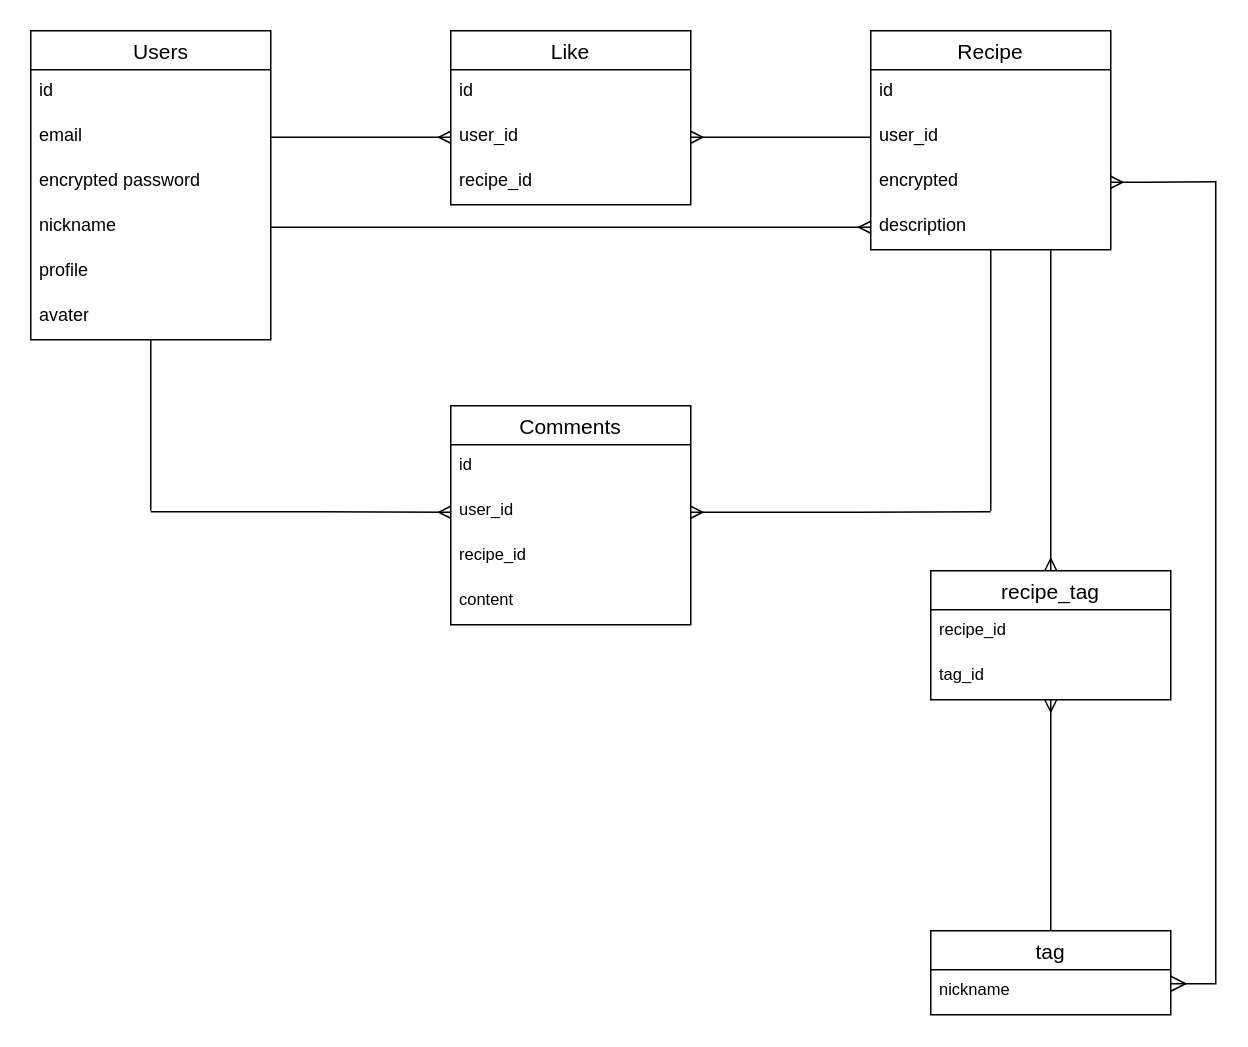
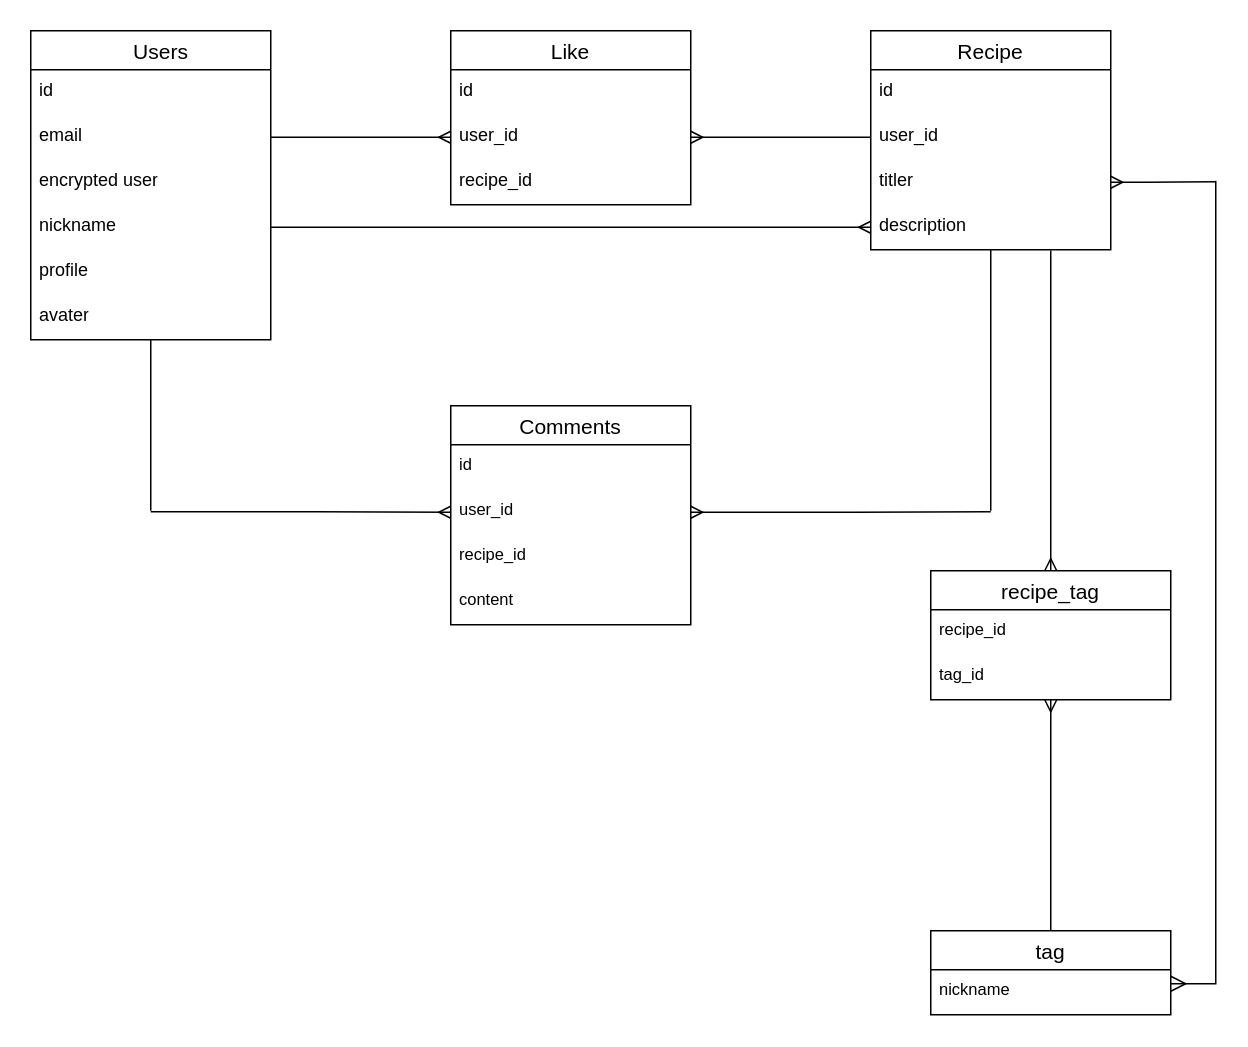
  <mxCell id="0" />
  <mxCell id="1" parent="0" />
  <mxCell id="2" style="edgeStyle=elbowEdgeStyle;shape=connector;rounded=1;html=1;exitX=0.5;exitY=1;exitDx=0;exitDy=0;strokeColor=default;align=center;verticalAlign=middle;fontFamily=Helvetica;fontSize=11;fontColor=default;labelBackgroundColor=default;endArrow=none;endFill=0;" edge="1" parent="1" source="3"><mxGeometry relative="1" as="geometry"><mxPoint x="99.667" y="340" as="targetPoint" /></mxGeometry></mxCell>
  <mxCell id="3" value="　Users" style="swimlane;fontStyle=0;childLayout=stackLayout;horizontal=1;startSize=26;horizontalStack=0;resizeParent=1;resizeParentMax=0;resizeLast=0;collapsible=1;marginBottom=0;align=center;fontSize=14;" vertex="1" parent="1"><mxGeometry x="20" y="20" width="160" height="206" as="geometry"><mxRectangle x="60" y="-980" width="90" height="30" as="alternateBounds" /></mxGeometry></mxCell>
  <mxCell id="4" value="id" style="text;strokeColor=none;fillColor=none;spacingLeft=4;spacingRight=4;overflow=hidden;rotatable=0;points=[[0,0.5],[1,0.5]];portConstraint=eastwest;fontSize=12;whiteSpace=wrap;html=1;" vertex="1" parent="3"><mxGeometry y="26" width="160" height="30" as="geometry" /></mxCell>
  <mxCell id="5" value="email&lt;div&gt;&lt;br&gt;&lt;/div&gt;" style="text;strokeColor=none;fillColor=none;spacingLeft=4;spacingRight=4;overflow=hidden;rotatable=0;points=[[0,0.5],[1,0.5]];portConstraint=eastwest;fontSize=12;whiteSpace=wrap;html=1;" vertex="1" parent="3"><mxGeometry y="56" width="160" height="30" as="geometry" /></mxCell>
- <mxCell id="6" value="&lt;div&gt;encrypted password&lt;/div&gt;" style="text;strokeColor=none;fillColor=none;spacingLeft=4;spacingRight=4;overflow=hidden;rotatable=0;points=[[0,0.5],[1,0.5]];portConstraint=eastwest;fontSize=12;whiteSpace=wrap;html=1;" vertex="1" parent="3"><mxGeometry y="86" width="160" height="30" as="geometry" /></mxCell>
+ <mxCell id="6" value="&lt;div&gt;encrypted user&lt;/div&gt;" style="text;strokeColor=none;fillColor=none;spacingLeft=4;spacingRight=4;overflow=hidden;rotatable=0;points=[[0,0.5],[1,0.5]];portConstraint=eastwest;fontSize=12;whiteSpace=wrap;html=1;" vertex="1" parent="3"><mxGeometry y="86" width="160" height="30" as="geometry" /></mxCell>
  <mxCell id="7" value="&lt;div&gt;nickname&lt;/div&gt;" style="text;strokeColor=none;fillColor=none;spacingLeft=4;spacingRight=4;overflow=hidden;rotatable=0;points=[[0,0.5],[1,0.5]];portConstraint=eastwest;fontSize=12;whiteSpace=wrap;html=1;" vertex="1" parent="3"><mxGeometry y="116" width="160" height="30" as="geometry" /></mxCell>
  <mxCell id="8" value="&lt;div&gt;profile&lt;/div&gt;" style="text;strokeColor=none;fillColor=none;spacingLeft=4;spacingRight=4;overflow=hidden;rotatable=0;points=[[0,0.5],[1,0.5]];portConstraint=eastwest;fontSize=12;whiteSpace=wrap;html=1;" vertex="1" parent="3"><mxGeometry y="146" width="160" height="30" as="geometry" /></mxCell>
  <mxCell id="9" value="avater" style="text;strokeColor=none;fillColor=none;spacingLeft=4;spacingRight=4;overflow=hidden;rotatable=0;points=[[0,0.5],[1,0.5]];portConstraint=eastwest;fontSize=12;whiteSpace=wrap;html=1;" vertex="1" parent="3"><mxGeometry y="176" width="160" height="30" as="geometry" /></mxCell>
  <mxCell id="10" value="Like" style="swimlane;fontStyle=0;childLayout=stackLayout;horizontal=1;startSize=26;horizontalStack=0;resizeParent=1;resizeParentMax=0;resizeLast=0;collapsible=1;marginBottom=0;align=center;fontSize=14;" vertex="1" parent="1"><mxGeometry x="300" y="20" width="160" height="116" as="geometry" /></mxCell>
  <mxCell id="11" value="id&lt;div&gt;&lt;br&gt;&lt;/div&gt;" style="text;strokeColor=none;fillColor=none;spacingLeft=4;spacingRight=4;overflow=hidden;rotatable=0;points=[[0,0.5],[1,0.5]];portConstraint=eastwest;fontSize=12;whiteSpace=wrap;html=1;" vertex="1" parent="10"><mxGeometry y="26" width="160" height="30" as="geometry" /></mxCell>
  <mxCell id="12" value="user_id" style="text;strokeColor=none;fillColor=none;spacingLeft=4;spacingRight=4;overflow=hidden;rotatable=0;points=[[0,0.5],[1,0.5]];portConstraint=eastwest;fontSize=12;whiteSpace=wrap;html=1;" vertex="1" parent="10"><mxGeometry y="56" width="160" height="30" as="geometry" /></mxCell>
  <mxCell id="13" value="&lt;div&gt;recipe_id&lt;/div&gt;" style="text;strokeColor=none;fillColor=none;spacingLeft=4;spacingRight=4;overflow=hidden;rotatable=0;points=[[0,0.5],[1,0.5]];portConstraint=eastwest;fontSize=12;whiteSpace=wrap;html=1;" vertex="1" parent="10"><mxGeometry y="86" width="160" height="30" as="geometry" /></mxCell>
  <mxCell id="14" style="edgeStyle=elbowEdgeStyle;shape=connector;rounded=1;html=1;exitX=0.5;exitY=1;exitDx=0;exitDy=0;strokeColor=default;align=center;verticalAlign=middle;fontFamily=Helvetica;fontSize=11;fontColor=default;labelBackgroundColor=default;endArrow=none;endFill=0;" edge="1" parent="1" source="15"><mxGeometry relative="1" as="geometry"><mxPoint x="659.667" y="340" as="targetPoint" /></mxGeometry></mxCell>
  <mxCell id="15" value="Recipe" style="swimlane;fontStyle=0;childLayout=stackLayout;horizontal=1;startSize=26;horizontalStack=0;resizeParent=1;resizeParentMax=0;resizeLast=0;collapsible=1;marginBottom=0;align=center;fontSize=14;" vertex="1" parent="1"><mxGeometry x="580" y="20" width="160" height="146" as="geometry" /></mxCell>
  <mxCell id="16" value="&lt;div&gt;id&lt;/div&gt;" style="text;strokeColor=none;fillColor=none;spacingLeft=4;spacingRight=4;overflow=hidden;rotatable=0;points=[[0,0.5],[1,0.5]];portConstraint=eastwest;fontSize=12;whiteSpace=wrap;html=1;" vertex="1" parent="15"><mxGeometry y="26" width="160" height="30" as="geometry" /></mxCell>
  <mxCell id="17" value="user_id&lt;br&gt;&lt;div&gt;&lt;br&gt;&lt;/div&gt;" style="text;strokeColor=none;fillColor=none;spacingLeft=4;spacingRight=4;overflow=hidden;rotatable=0;points=[[0,0.5],[1,0.5]];portConstraint=eastwest;fontSize=12;whiteSpace=wrap;html=1;" vertex="1" parent="15"><mxGeometry y="56" width="160" height="30" as="geometry" /></mxCell>
  <mxCell id="18" style="edgeStyle=elbowEdgeStyle;shape=connector;rounded=1;html=1;exitX=1;exitY=0.5;exitDx=0;exitDy=0;strokeColor=default;align=center;verticalAlign=middle;fontFamily=Helvetica;fontSize=11;fontColor=default;labelBackgroundColor=default;endArrow=none;endFill=0;startArrow=ERmany;startFill=0;" edge="1" parent="15" source="19"><mxGeometry relative="1" as="geometry"><mxPoint x="230" y="100.667" as="targetPoint" /></mxGeometry></mxCell>
- <mxCell id="19" value="&lt;div&gt;encrypted&lt;/div&gt;" style="text;strokeColor=none;fillColor=none;spacingLeft=4;spacingRight=4;overflow=hidden;rotatable=0;points=[[0,0.5],[1,0.5]];portConstraint=eastwest;fontSize=12;whiteSpace=wrap;html=1;" vertex="1" parent="15"><mxGeometry y="86" width="160" height="30" as="geometry" /></mxCell>
+ <mxCell id="19" value="&lt;div&gt;titler&lt;/div&gt;" style="text;strokeColor=none;fillColor=none;spacingLeft=4;spacingRight=4;overflow=hidden;rotatable=0;points=[[0,0.5],[1,0.5]];portConstraint=eastwest;fontSize=12;whiteSpace=wrap;html=1;" vertex="1" parent="15"><mxGeometry y="86" width="160" height="30" as="geometry" /></mxCell>
  <mxCell id="20" value="&lt;div&gt;description&lt;/div&gt;" style="text;strokeColor=none;fillColor=none;spacingLeft=4;spacingRight=4;overflow=hidden;rotatable=0;points=[[0,0.5],[1,0.5]];portConstraint=eastwest;fontSize=12;whiteSpace=wrap;html=1;" vertex="1" parent="15"><mxGeometry y="116" width="160" height="30" as="geometry" /></mxCell>
  <mxCell id="21" style="html=1;exitX=1;exitY=0.5;exitDx=0;exitDy=0;entryX=0;entryY=0.5;entryDx=0;entryDy=0;elbow=vertical;startArrow=none;startFill=0;endArrow=ERmany;endFill=0;" edge="1" parent="1" source="5" target="12"><mxGeometry relative="1" as="geometry" /></mxCell>
  <mxCell id="22" style="edgeStyle=elbowEdgeStyle;shape=connector;rounded=1;html=1;exitX=1;exitY=0.5;exitDx=0;exitDy=0;entryX=0;entryY=0.5;entryDx=0;entryDy=0;strokeColor=default;align=center;verticalAlign=middle;fontFamily=Helvetica;fontSize=11;fontColor=default;labelBackgroundColor=default;endArrow=none;startArrow=ERmany;startFill=0;endFill=0;" edge="1" parent="1" source="12" target="17"><mxGeometry relative="1" as="geometry" /></mxCell>
  <mxCell id="23" style="edgeStyle=elbowEdgeStyle;shape=connector;rounded=1;html=1;exitX=1;exitY=0.5;exitDx=0;exitDy=0;entryX=0;entryY=0.5;entryDx=0;entryDy=0;strokeColor=default;align=center;verticalAlign=middle;fontFamily=Helvetica;fontSize=11;fontColor=default;labelBackgroundColor=default;endArrow=ERmany;endFill=0;" edge="1" parent="1" source="7" target="20"><mxGeometry relative="1" as="geometry" /></mxCell>
  <mxCell id="24" value="Comments" style="swimlane;fontStyle=0;childLayout=stackLayout;horizontal=1;startSize=26;horizontalStack=0;resizeParent=1;resizeParentMax=0;resizeLast=0;collapsible=1;marginBottom=0;align=center;fontSize=14;fontFamily=Helvetica;fontColor=default;labelBackgroundColor=default;" vertex="1" parent="1"><mxGeometry x="300" y="270" width="160" height="146" as="geometry" /></mxCell>
  <mxCell id="25" value="id" style="text;strokeColor=none;fillColor=none;spacingLeft=4;spacingRight=4;overflow=hidden;rotatable=0;points=[[0,0.5],[1,0.5]];portConstraint=eastwest;fontSize=11;whiteSpace=wrap;html=1;fontFamily=Helvetica;fontColor=default;labelBackgroundColor=default;" vertex="1" parent="24"><mxGeometry y="26" width="160" height="30" as="geometry" /></mxCell>
  <mxCell id="26" style="edgeStyle=elbowEdgeStyle;shape=connector;rounded=1;html=1;exitX=1;exitY=0.5;exitDx=0;exitDy=0;strokeColor=default;align=center;verticalAlign=middle;fontFamily=Helvetica;fontSize=11;fontColor=default;labelBackgroundColor=default;endArrow=none;endFill=0;startArrow=ERmany;startFill=0;" edge="1" parent="24" source="28"><mxGeometry relative="1" as="geometry"><mxPoint x="360" y="70.667" as="targetPoint" /></mxGeometry></mxCell>
  <mxCell id="27" style="edgeStyle=elbowEdgeStyle;shape=connector;rounded=1;html=1;exitX=0;exitY=0.5;exitDx=0;exitDy=0;strokeColor=default;align=center;verticalAlign=middle;fontFamily=Helvetica;fontSize=11;fontColor=default;labelBackgroundColor=default;endArrow=ERmany;endFill=0;entryX=0;entryY=0.5;entryDx=0;entryDy=0;" edge="1" parent="24" target="28"><mxGeometry relative="1" as="geometry"><mxPoint x="-200" y="70.667" as="sourcePoint" /></mxGeometry></mxCell>
  <mxCell id="28" value="user_id" style="text;strokeColor=none;fillColor=none;spacingLeft=4;spacingRight=4;overflow=hidden;rotatable=0;points=[[0,0.5],[1,0.5]];portConstraint=eastwest;fontSize=11;whiteSpace=wrap;html=1;fontFamily=Helvetica;fontColor=default;labelBackgroundColor=default;" vertex="1" parent="24"><mxGeometry y="56" width="160" height="30" as="geometry" /></mxCell>
  <mxCell id="29" value="recipe_id" style="text;strokeColor=none;fillColor=none;spacingLeft=4;spacingRight=4;overflow=hidden;rotatable=0;points=[[0,0.5],[1,0.5]];portConstraint=eastwest;fontSize=11;whiteSpace=wrap;html=1;fontFamily=Helvetica;fontColor=default;labelBackgroundColor=default;" vertex="1" parent="24"><mxGeometry y="86" width="160" height="30" as="geometry" /></mxCell>
  <mxCell id="30" value="content" style="text;strokeColor=none;fillColor=none;spacingLeft=4;spacingRight=4;overflow=hidden;rotatable=0;points=[[0,0.5],[1,0.5]];portConstraint=eastwest;fontSize=11;whiteSpace=wrap;html=1;fontFamily=Helvetica;fontColor=default;labelBackgroundColor=default;" vertex="1" parent="24"><mxGeometry y="116" width="160" height="30" as="geometry" /></mxCell>
  <mxCell id="31" style="edgeStyle=elbowEdgeStyle;shape=connector;rounded=1;html=1;exitX=0.5;exitY=0;exitDx=0;exitDy=0;entryX=0.5;entryY=1;entryDx=0;entryDy=0;strokeColor=default;align=center;verticalAlign=middle;fontFamily=Helvetica;fontSize=11;fontColor=default;labelBackgroundColor=default;endArrow=ERmany;startArrow=none;startFill=0;endFill=0;" edge="1" parent="1" source="32" target="35"><mxGeometry relative="1" as="geometry" /></mxCell>
  <mxCell id="32" value="tag" style="swimlane;fontStyle=0;childLayout=stackLayout;horizontal=1;startSize=26;horizontalStack=0;resizeParent=1;resizeParentMax=0;resizeLast=0;collapsible=1;marginBottom=0;align=center;fontSize=14;fontFamily=Helvetica;fontColor=default;labelBackgroundColor=default;" vertex="1" parent="1"><mxGeometry x="620" y="620" width="160" height="56" as="geometry" /></mxCell>
  <mxCell id="33" value="nickname" style="text;strokeColor=none;fillColor=none;spacingLeft=4;spacingRight=4;overflow=hidden;rotatable=0;points=[[0,0.5],[1,0.5]];portConstraint=eastwest;fontSize=11;whiteSpace=wrap;html=1;fontFamily=Helvetica;fontColor=default;labelBackgroundColor=default;" vertex="1" parent="32"><mxGeometry y="26" width="160" height="30" as="geometry" /></mxCell>
  <mxCell id="34" style="edgeStyle=elbowEdgeStyle;shape=connector;rounded=1;html=1;exitX=0.5;exitY=0;exitDx=0;exitDy=0;strokeColor=default;align=center;verticalAlign=middle;fontFamily=Helvetica;fontSize=11;fontColor=default;labelBackgroundColor=default;endArrow=none;entryX=0.745;entryY=1.017;entryDx=0;entryDy=0;entryPerimeter=0;endFill=0;startArrow=ERmany;startFill=0;" edge="1" parent="1" source="35" target="20"><mxGeometry relative="1" as="geometry"><mxPoint x="699.667" y="180" as="targetPoint" /></mxGeometry></mxCell>
  <mxCell id="35" value="recipe_tag" style="swimlane;fontStyle=0;childLayout=stackLayout;horizontal=1;startSize=26;horizontalStack=0;resizeParent=1;resizeParentMax=0;resizeLast=0;collapsible=1;marginBottom=0;align=center;fontSize=14;fontFamily=Helvetica;fontColor=default;labelBackgroundColor=default;" vertex="1" parent="1"><mxGeometry x="620" y="380" width="160" height="86" as="geometry" /></mxCell>
  <mxCell id="36" value="recipe_id" style="text;strokeColor=none;fillColor=none;spacingLeft=4;spacingRight=4;overflow=hidden;rotatable=0;points=[[0,0.5],[1,0.5]];portConstraint=eastwest;fontSize=11;whiteSpace=wrap;html=1;fontFamily=Helvetica;fontColor=default;labelBackgroundColor=default;" vertex="1" parent="35"><mxGeometry y="26" width="160" height="30" as="geometry" /></mxCell>
  <mxCell id="37" value="tag_id" style="text;strokeColor=none;fillColor=none;spacingLeft=4;spacingRight=4;overflow=hidden;rotatable=0;points=[[0,0.5],[1,0.5]];portConstraint=eastwest;fontSize=11;whiteSpace=wrap;html=1;fontFamily=Helvetica;fontColor=default;labelBackgroundColor=default;" vertex="1" parent="35"><mxGeometry y="56" width="160" height="30" as="geometry" /></mxCell>
  <mxCell id="38" value="" style="edgeStyle=segmentEdgeStyle;endArrow=none;html=1;curved=0;rounded=0;endSize=8;startSize=8;strokeColor=default;align=center;verticalAlign=middle;fontFamily=Helvetica;fontSize=11;fontColor=default;labelBackgroundColor=default;endFill=0;startArrow=ERmany;startFill=0;" edge="1" parent="1"><mxGeometry width="50" height="50" relative="1" as="geometry"><mxPoint x="780" y="655.33" as="sourcePoint" /><mxPoint x="810" y="120" as="targetPoint" /></mxGeometry></mxCell>
